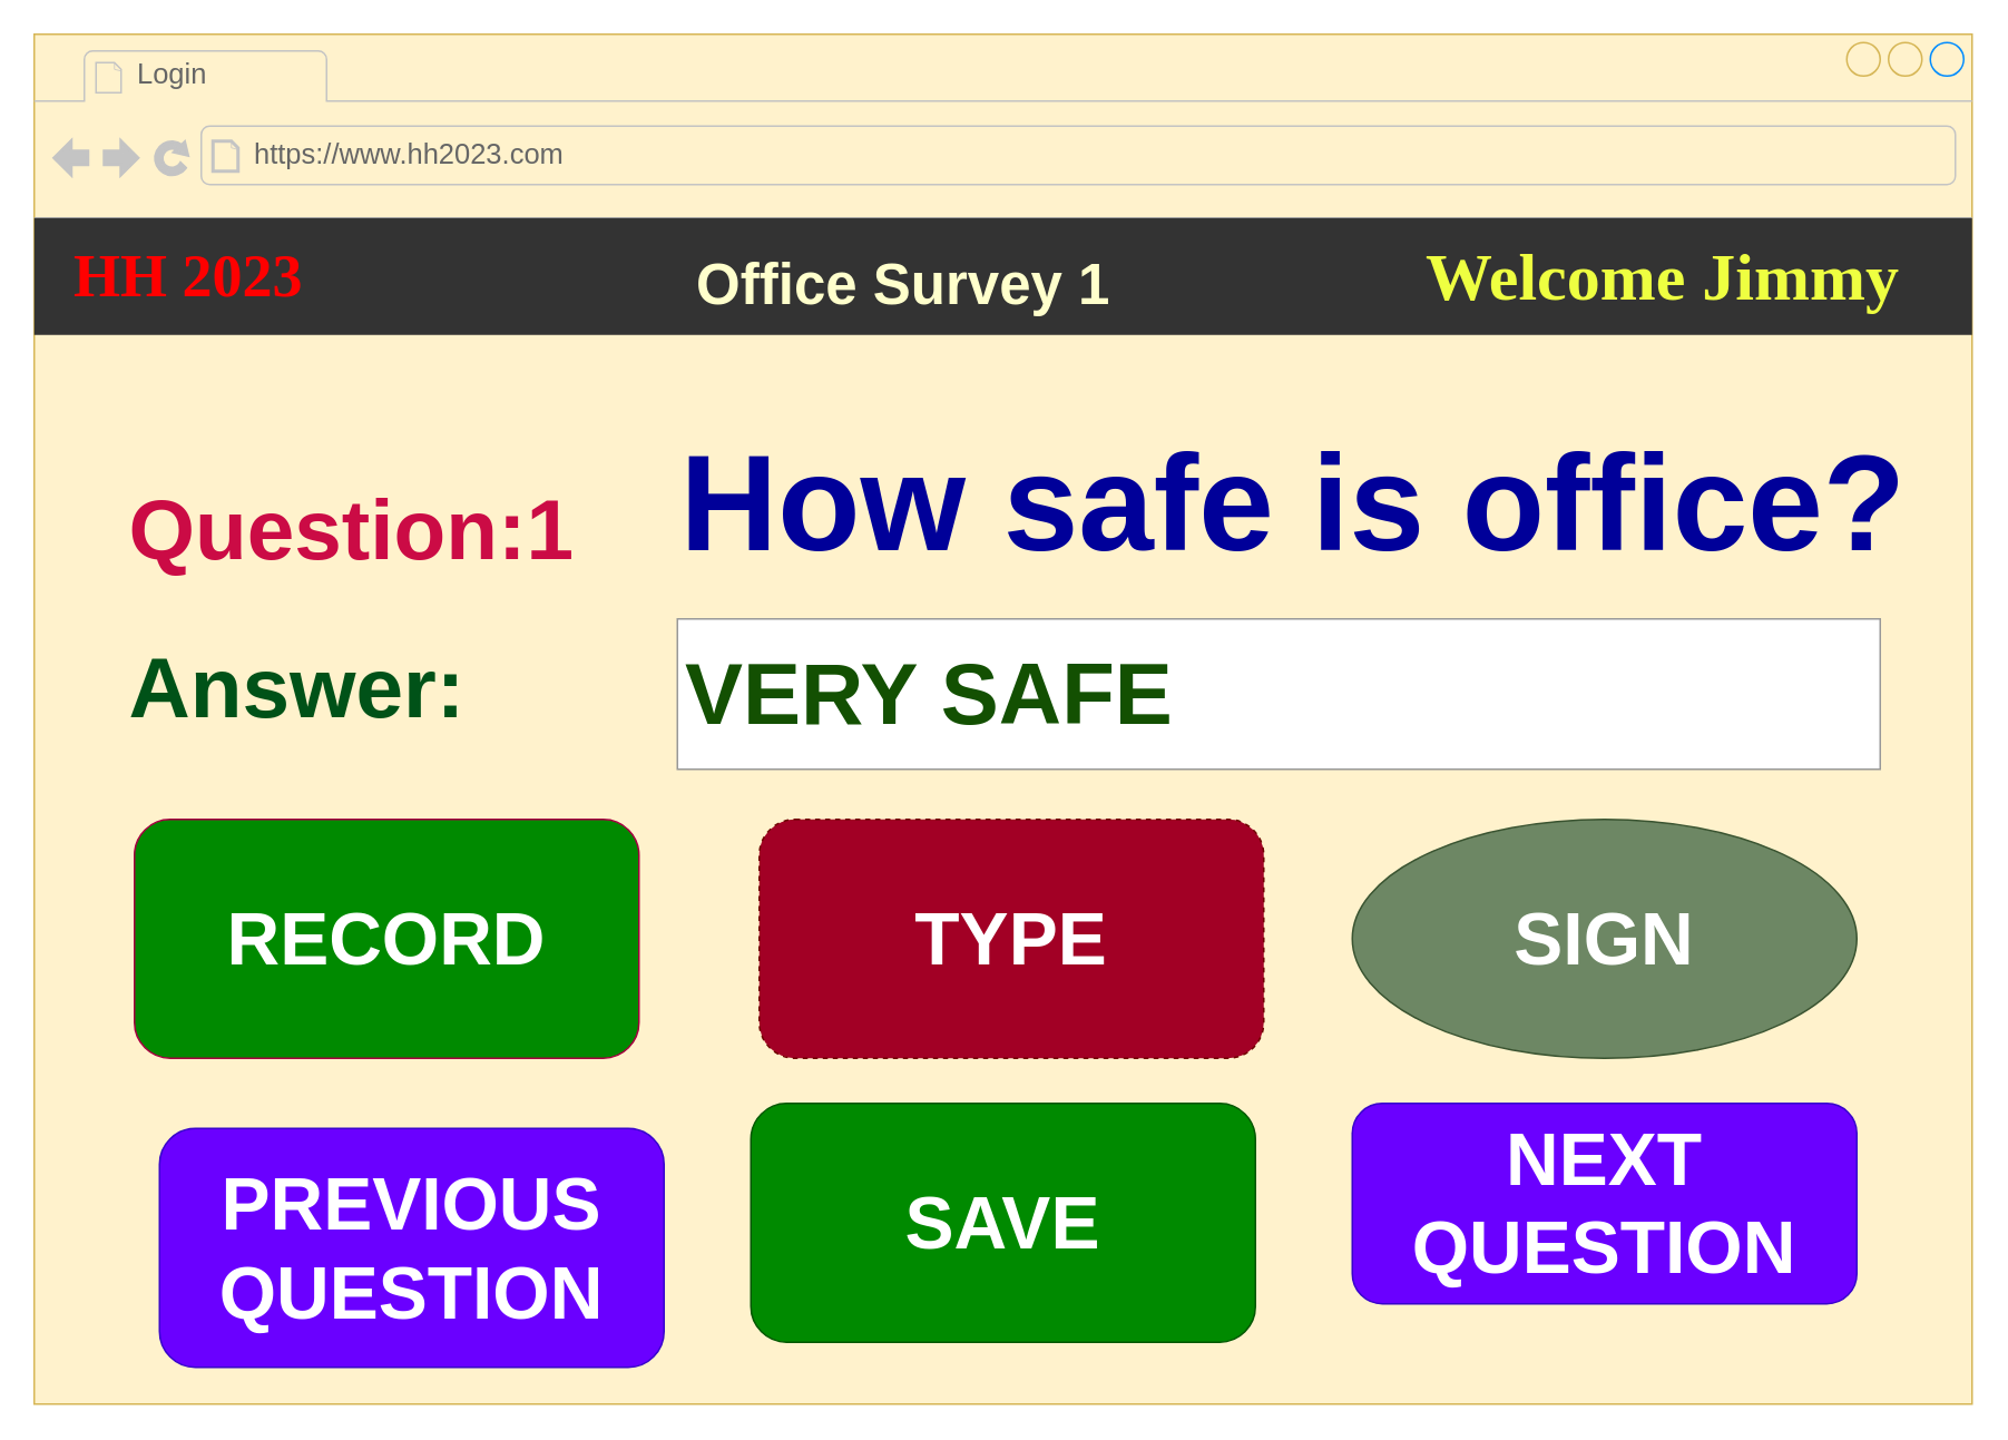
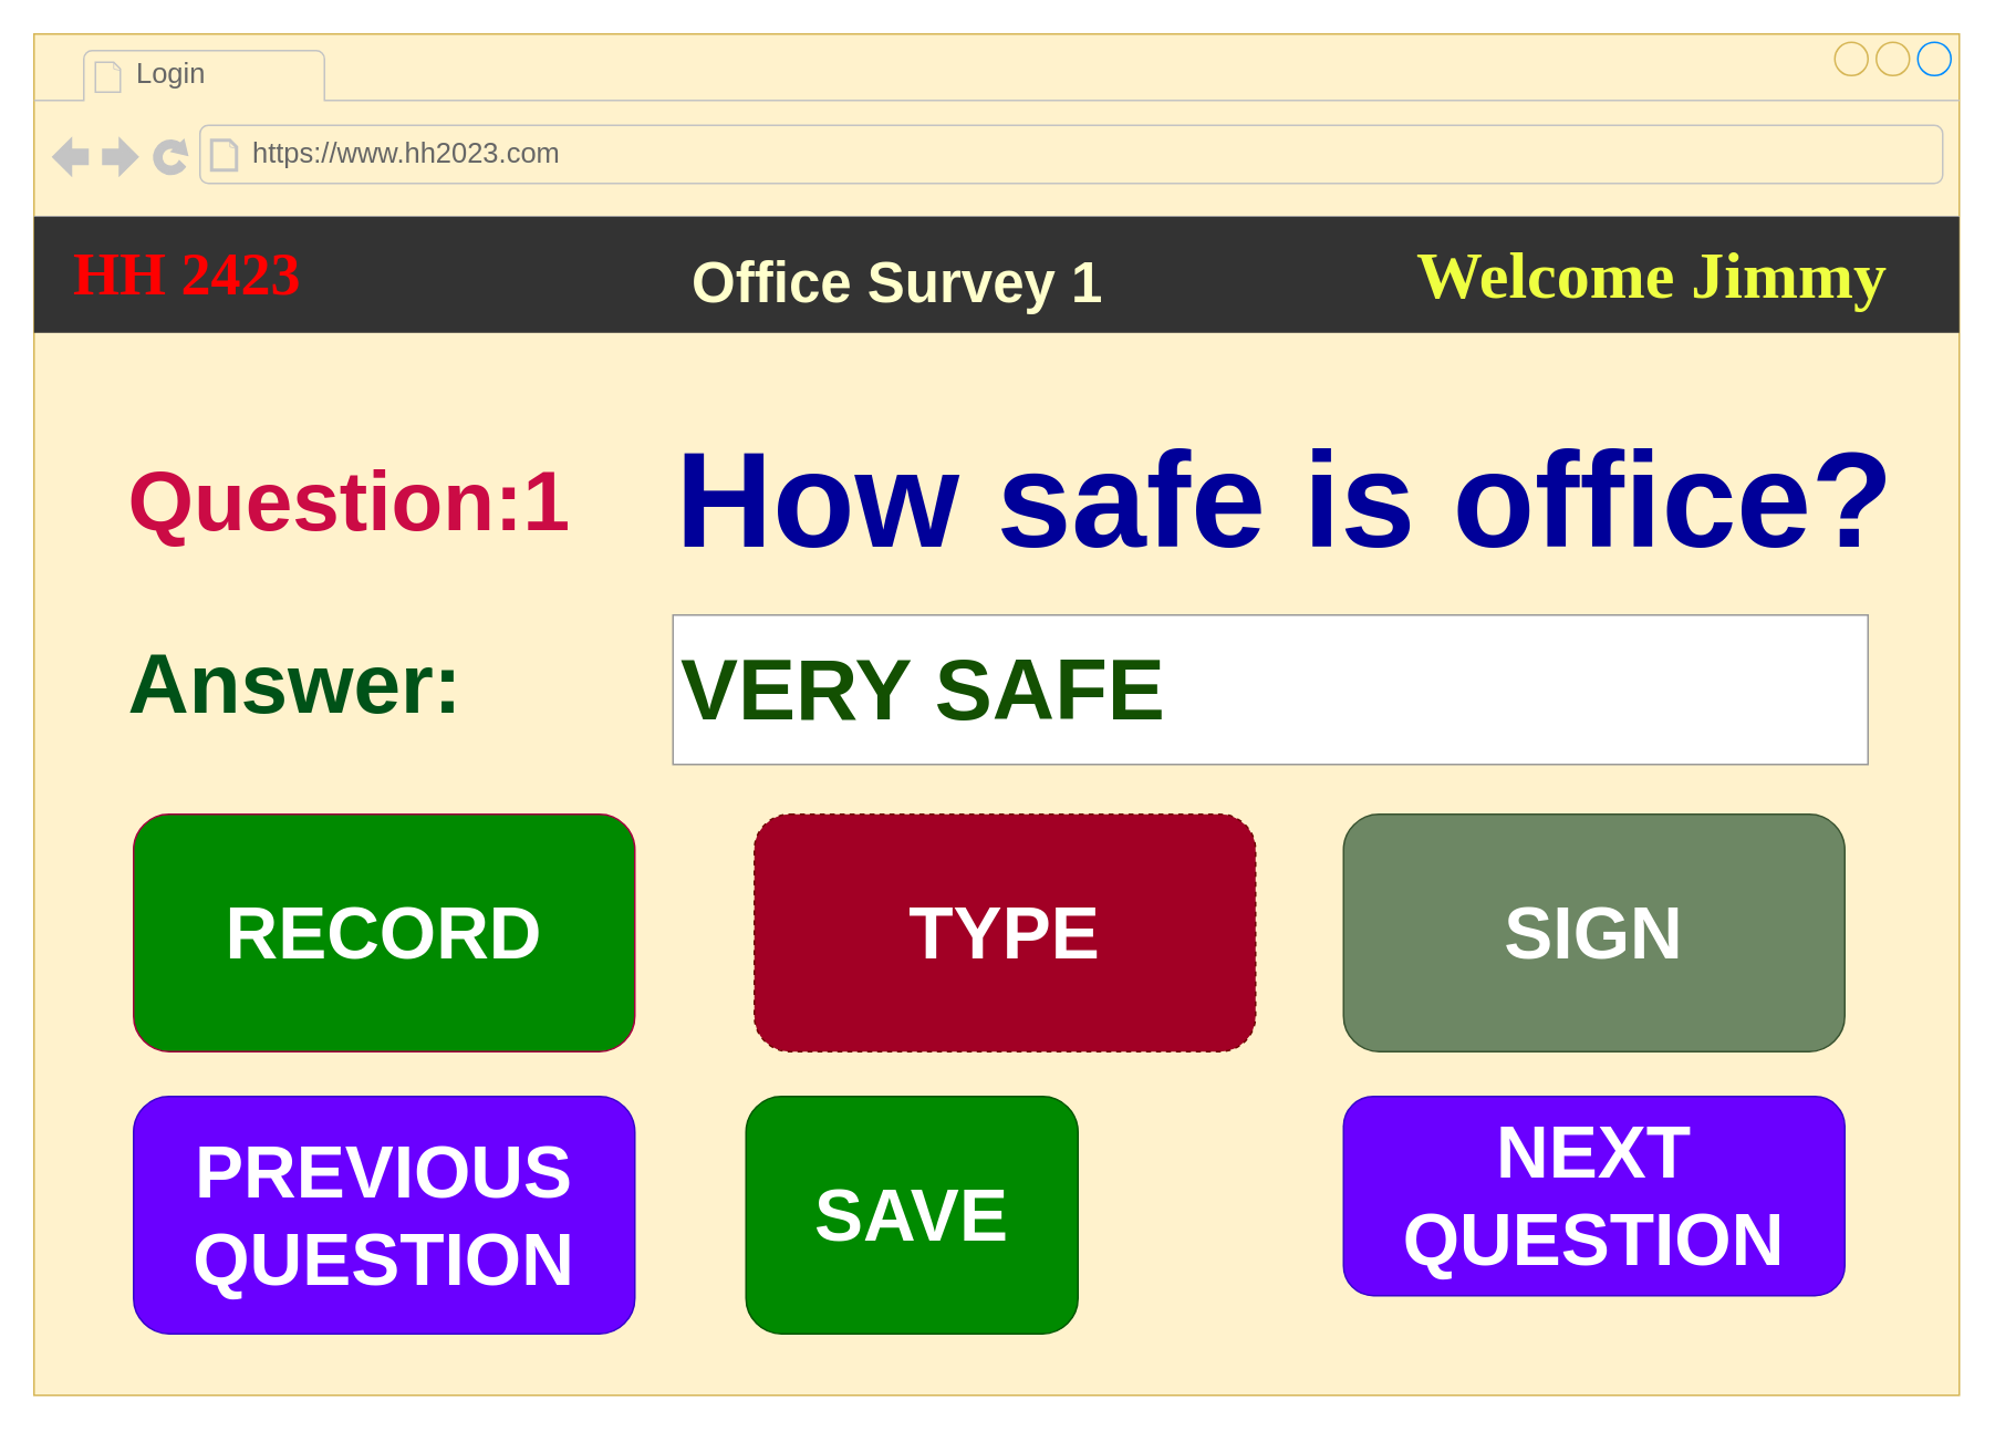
  <mxCell id="0" />
  <mxCell id="1" parent="0" />
  <mxCell id="2" value="" style="strokeWidth=1;shadow=0;dashed=0;align=left;html=1;shape=mxgraph.mockup.containers.browserWindow;rSize=0;strokeColor=#d6b656;strokeColor2=#008cff;strokeColor3=#c4c4c4;mainText=,;recursiveResize=0;fillColor=#fff2cc;fontColor=#135002;" parent="1" vertex="1"><mxGeometry width="1160" height="820" as="geometry" x="20" y="20" /></mxCell>
  <mxCell id="3" value="Login" style="strokeWidth=1;shadow=0;dashed=0;align=center;html=1;shape=mxgraph.mockup.containers.anchor;fontSize=17;fontColor=#666666;align=left;whiteSpace=wrap;" parent="2" vertex="1"><mxGeometry x="60" y="12" width="150" height="26" as="geometry" /></mxCell>
  <mxCell id="4" value="https://www.hh2023.com" style="strokeWidth=1;shadow=0;dashed=0;align=center;html=1;shape=mxgraph.mockup.containers.anchor;rSize=0;fontSize=17;fontColor=#666666;align=left;" parent="2" vertex="1"><mxGeometry x="130" y="60" width="250" height="26" as="geometry" /></mxCell>
- <mxCell id="5" value="&lt;b style=&quot;font-size: 36px;&quot;&gt;&lt;font style=&quot;font-size: 36px;&quot; color=&quot;#ff0000&quot;&gt;HH 2023&lt;/font&gt;&lt;/b&gt;" style="shape=rect;strokeColor=none;fillColor=#333333;fontColor=#FFFFFF;align=left;spacing=16;fontSize=36;spacingLeft=8;whiteSpace=wrap;html=1;fontFamily=Verdana;" parent="2" vertex="1"><mxGeometry y="110" width="1160" height="70" as="geometry" /></mxCell>
+ <mxCell id="5" value="&lt;b style=&quot;font-size: 36px;&quot;&gt;&lt;font style=&quot;font-size: 36px;&quot; color=&quot;#ff0000&quot;&gt;HH 2423&lt;/font&gt;&lt;/b&gt;" style="shape=rect;strokeColor=none;fillColor=#333333;fontColor=#FFFFFF;align=left;spacing=16;fontSize=36;spacingLeft=8;whiteSpace=wrap;html=1;fontFamily=Verdana;" parent="2" vertex="1"><mxGeometry y="110" width="1160" height="70" as="geometry" /></mxCell>
  <mxCell id="6" value="Welcome Jimmy" style="text;verticalAlign=middle;align=center;fontColor=#EEFF41;fontSize=40;resizeHeight=1;whiteSpace=wrap;html=1;fontFamily=Tahoma;fontStyle=1" parent="5" vertex="1"><mxGeometry x="1" width="330" height="70" relative="1" as="geometry"><mxPoint x="-350" as="offset" /></mxGeometry></mxCell>
  <mxCell id="7" value="Office Survey 1" style="text;strokeColor=none;fillColor=none;html=1;fontSize=34;fontStyle=1;verticalAlign=middle;align=center;fontColor=#FFFFCC;" parent="5" vertex="1"><mxGeometry x="380" y="10" width="280" height="60" as="geometry" /></mxCell>
- <mxCell id="8" value="Question:1 " style="fillColor=none;strokeColor=none;align=left;fontSize=51;fontStyle=1;fontColor=#cb0b45;" parent="2" vertex="1"><mxGeometry x="55" y="255" width="300" height="70" as="geometry" /></mxCell>
+ <mxCell id="8" value="Question:1 " style="fillColor=none;strokeColor=none;align=left;fontSize=51;fontStyle=1;fontColor=#cb0b45;" parent="2" vertex="1"><mxGeometry x="55" y="240" width="300" height="70" as="geometry" /></mxCell>
  <mxCell id="9" value="How safe is office?" style="fillColor=none;strokeColor=none;align=left;fontSize=81;fontStyle=1;fontColor=#000099;" parent="2" vertex="1"><mxGeometry x="385" y="230" width="670" height="80" as="geometry" /></mxCell>
- <mxCell id="10" value="PREVIOUS QUESTION" style="rounded=1;fillColor=#6a00ff;strokeColor=#3700CC;html=1;whiteSpace=wrap;fontColor=#ffffff;align=center;verticalAlign=middle;fontStyle=1;fontSize=44;sketch=0;" parent="2" vertex="1"><mxGeometry x="75" y="655" width="302" height="143" as="geometry" /></mxCell>
+ <mxCell id="10" value="PREVIOUS QUESTION" style="rounded=1;fillColor=#6a00ff;strokeColor=#3700CC;html=1;whiteSpace=wrap;fontColor=#ffffff;align=center;verticalAlign=middle;fontStyle=1;fontSize=44;sketch=0;" parent="2" vertex="1"><mxGeometry x="60" y="640" width="302" height="143" as="geometry" /></mxCell>
  <mxCell id="11" value="NEXT&lt;br&gt;QUESTION" style="rounded=1;fillColor=#6a00ff;strokeColor=#3700CC;html=1;whiteSpace=wrap;fontColor=#ffffff;align=center;verticalAlign=middle;fontStyle=1;fontSize=44;sketch=0;" vertex="1" parent="2"><mxGeometry x="789" y="640" width="302" height="120" as="geometry" /></mxCell>
  <mxCell id="12" value="Answer: " style="align=left;fontSize=51;fontStyle=1;fillColor=none;fontColor=#005218;strokeColor=none;" vertex="1" parent="2"><mxGeometry x="55" y="350" width="240" height="70" as="geometry" /></mxCell>
  <mxCell id="13" value="VERY SAFE" style="strokeWidth=1;shadow=0;dashed=0;align=center;html=1;shape=mxgraph.mockup.forms.pwField;strokeColor=#999999;mainText=;align=left;fontColor=#135002;fontSize=52;spacingLeft=3;fontStyle=1" vertex="1" parent="2"><mxGeometry x="385" y="350" width="720" height="90" as="geometry" /></mxCell>
- <mxCell id="14" value="SAVE" style="rounded=1;fillColor=#008a00;strokeColor=#005700;html=1;whiteSpace=wrap;fontColor=#ffffff;align=center;verticalAlign=middle;fontStyle=1;fontSize=44;sketch=0;" vertex="1" parent="2"><mxGeometry x="429" y="640" width="302" height="143" as="geometry" /></mxCell>
+ <mxCell id="14" value="SAVE" style="rounded=1;fillColor=#008a00;strokeColor=#005700;html=1;whiteSpace=wrap;fontColor=#ffffff;align=center;verticalAlign=middle;fontStyle=1;fontSize=44;sketch=0;" vertex="1" parent="2"><mxGeometry x="429" y="640" width="200" height="143" as="geometry" /></mxCell>
  <mxCell id="15" value="RECORD" style="rounded=1;fillColor=#008a00;strokeColor=#A50040;html=1;whiteSpace=wrap;fontColor=#ffffff;align=center;verticalAlign=middle;fontStyle=1;fontSize=44;sketch=0;" vertex="1" parent="2"><mxGeometry x="60" y="470" width="302" height="143" as="geometry" /></mxCell>
  <mxCell id="16" value="TYPE" style="rounded=1;fillColor=#a20025;strokeColor=#6F0000;html=1;whiteSpace=wrap;fontColor=#ffffff;align=center;verticalAlign=middle;fontStyle=1;fontSize=44;sketch=0;dashed=1;" vertex="1" parent="2"><mxGeometry x="434" y="470" width="302" height="143" as="geometry" /></mxCell>
- <mxCell id="17" value="SIGN" style="ellipse;fillColor=#6d8764;strokeColor=#3A5431;html=1;whiteSpace=wrap;fontColor=#ffffff;align=center;verticalAlign=middle;fontStyle=1;fontSize=44;sketch=0;" vertex="1" parent="2"><mxGeometry x="789" y="470" width="302" height="143" as="geometry" /></mxCell>
+ <mxCell id="17" value="SIGN" style="rounded=1;fillColor=#6d8764;strokeColor=#3A5431;html=1;whiteSpace=wrap;fontColor=#ffffff;align=center;verticalAlign=middle;fontStyle=1;fontSize=44;sketch=0;" vertex="1" parent="2"><mxGeometry x="789" y="470" width="302" height="143" as="geometry" /></mxCell>
